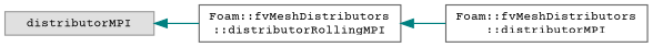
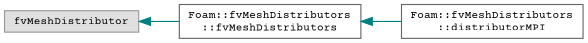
  digraph {
    fontname="Courier Prime"
    rankdir=LR
    node [color=grey40 fillcolor=white fontname="Courier Prime" fontsize=10 shape=box style=filled]
    edge [color=teal dir=back fontname="Courier Prime" fontsize=10 labelfontname=Helvetica labelfontsize=10 style=solid]
-   n1 [color=grey60 fillcolor="#E0E0E0" height=0.2 label=distributorMPI width=0.4]
-   n2 [height=0.2 label="Foam::fvMeshDistributors\l::distributorRollingMPI" width=0.4]
+   n1 [color=grey60 fillcolor="#E0E0E0" height=0.2 label=fvMeshDistributor width=0.4]
+   n2 [height=0.2 label="Foam::fvMeshDistributors\l::fvMeshDistributors" width=0.4]
    n3 [height=0.2 label="Foam::fvMeshDistributors\l::distributorMPI" width=0.4]
    n1 -> n2
    n2 -> n3
  }
